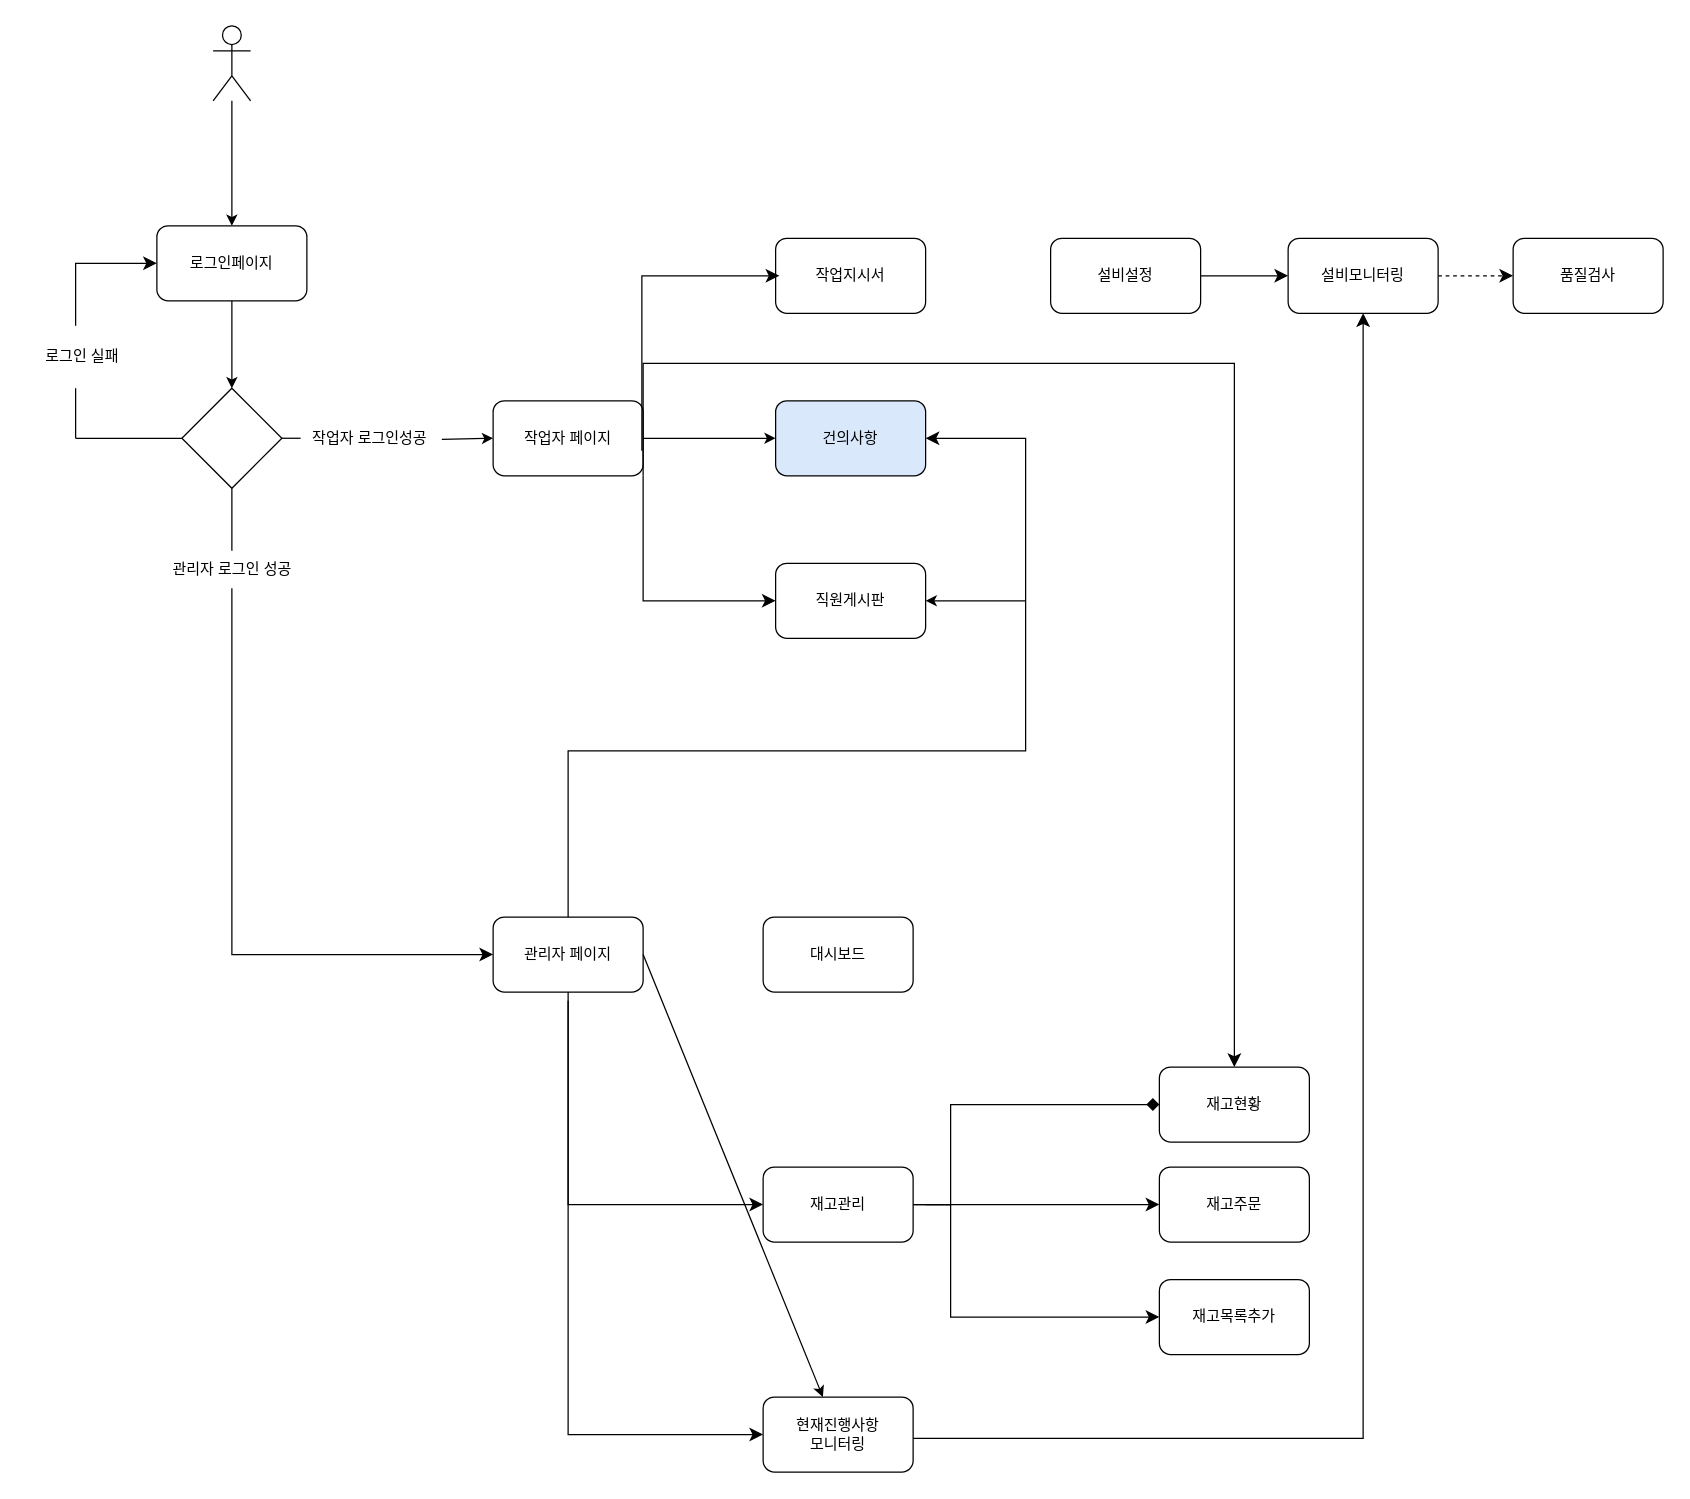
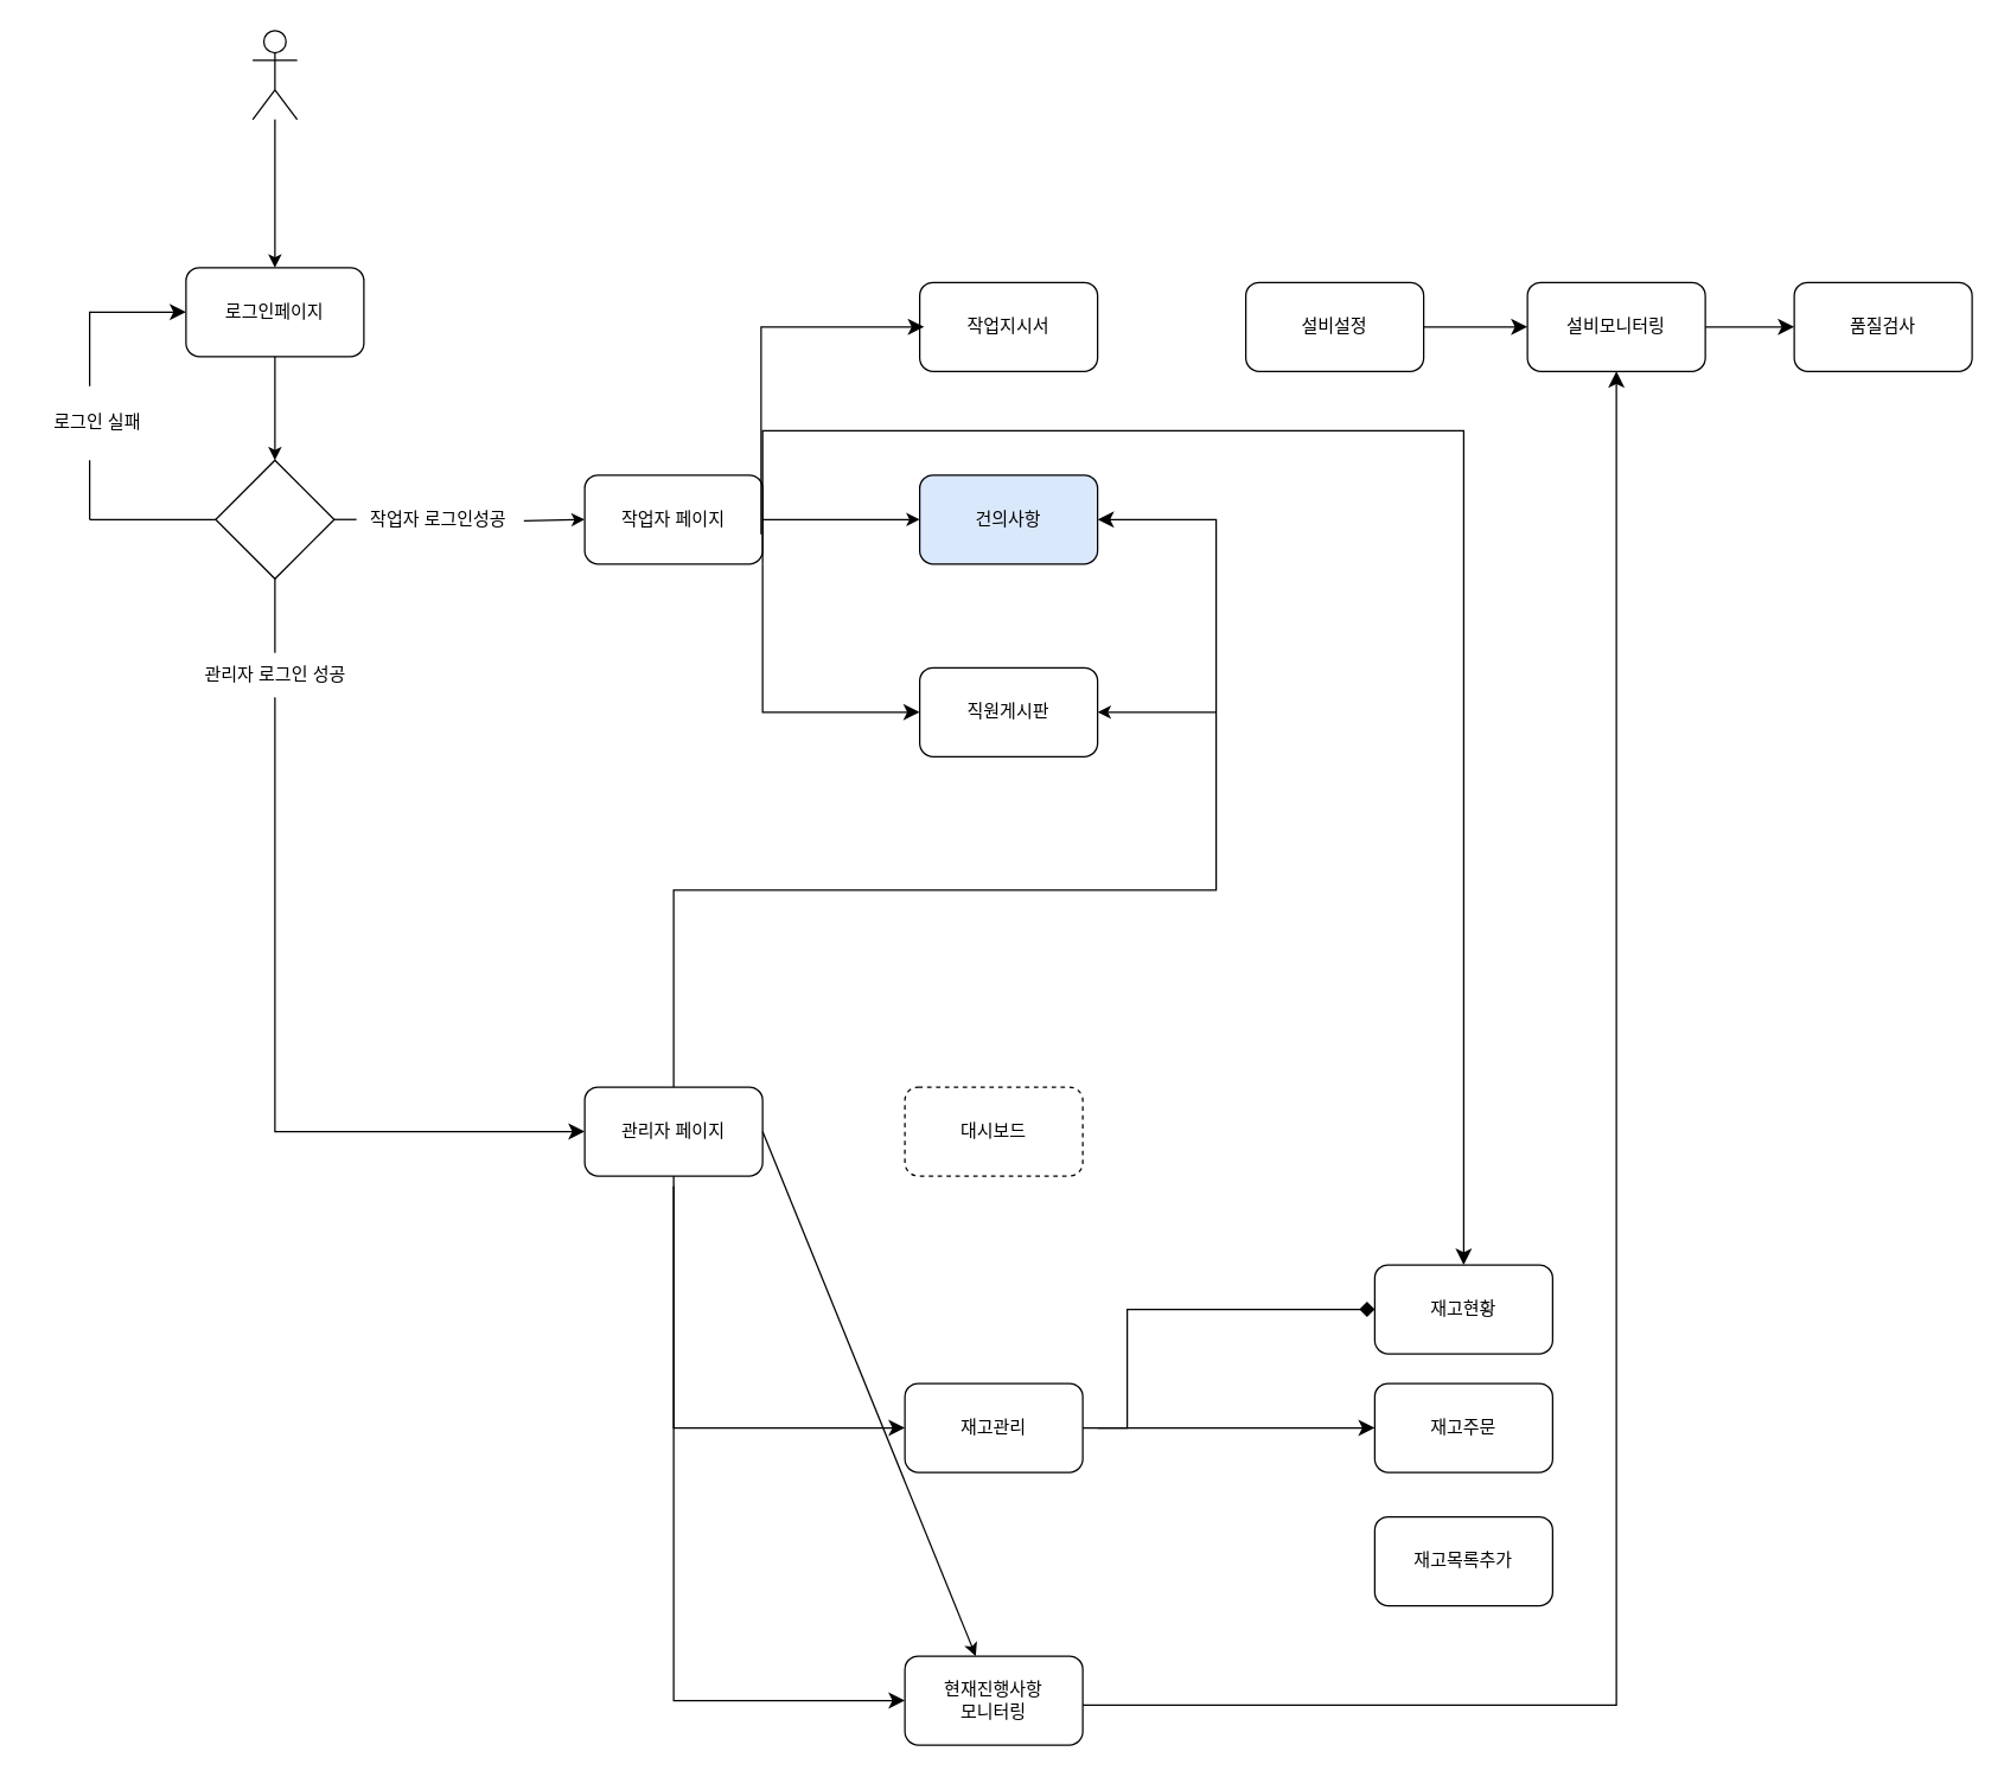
  <mxCell id="0" />
  <mxCell id="1" parent="0" />
  <mxCell id="2" value="" style="edgeStyle=orthogonalEdgeStyle;rounded=0;orthogonalLoop=1;jettySize=auto;html=1;" edge="1" parent="1" source="3" target="4"><mxGeometry relative="1" as="geometry" /></mxCell>
  <mxCell id="3" value="" style="shape=umlActor;verticalLabelPosition=bottom;verticalAlign=top;html=1;outlineConnect=0;" parent="1" vertex="1"><mxGeometry x="170" width="30" height="60" as="geometry" y="20" /></mxCell>
  <mxCell id="4" value="로그인페이지" style="rounded=1;whiteSpace=wrap;html=1;" parent="1" vertex="1"><mxGeometry x="125" y="180" width="120" height="60" as="geometry" /></mxCell>
  <mxCell id="5" value="" style="endArrow=classic;html=1;rounded=0;exitX=0.5;exitY=1;exitDx=0;exitDy=0;" parent="1" source="4" edge="1"><mxGeometry width="50" height="50" relative="1" as="geometry"><mxPoint x="184.5" y="300" as="sourcePoint" /><mxPoint x="185" y="310" as="targetPoint" /></mxGeometry></mxCell>
  <mxCell id="6" value="" style="rhombus;whiteSpace=wrap;html=1;" parent="1" vertex="1"><mxGeometry x="145" y="310" width="80" height="80" as="geometry" /></mxCell>
  <mxCell id="7" value="" style="endArrow=classic;html=1;rounded=0;exitX=0.983;exitY=0.533;exitDx=0;exitDy=0;exitPerimeter=0;entryX=0;entryY=0.5;entryDx=0;entryDy=0;" parent="1" edge="1" target="12" source="11"><mxGeometry width="50" height="50" relative="1" as="geometry"><mxPoint x="330" y="349.5" as="sourcePoint" /><mxPoint x="380" y="350" as="targetPoint" /></mxGeometry></mxCell>
  <mxCell id="8" value="관리자 로그인 성공" style="text;html=1;align=center;verticalAlign=middle;resizable=0;points=[];autosize=1;strokeColor=none;fillColor=none;" parent="1" vertex="1"><mxGeometry x="120" y="440" width="130" height="30" as="geometry" /></mxCell>
  <mxCell id="9" value="" style="endArrow=none;html=1;rounded=0;exitX=1;exitY=0.5;exitDx=0;exitDy=0;" parent="1" source="6" edge="1"><mxGeometry width="50" height="50" relative="1" as="geometry"><mxPoint x="220" y="360" as="sourcePoint" /><mxPoint x="240" y="350" as="targetPoint" /></mxGeometry></mxCell>
  <mxCell id="10" value="" style="endArrow=none;html=1;rounded=0;entryX=0.5;entryY=1;entryDx=0;entryDy=0;" parent="1" target="6" edge="1"><mxGeometry width="50" height="50" relative="1" as="geometry"><mxPoint x="185" y="440" as="sourcePoint" /><mxPoint x="185" y="400" as="targetPoint" /></mxGeometry></mxCell>
  <mxCell id="11" value="작업자 로그인성공" style="text;html=1;align=center;verticalAlign=middle;resizable=0;points=[];autosize=1;strokeColor=none;fillColor=none;" parent="1" vertex="1"><mxGeometry x="235" y="335" width="120" height="30" as="geometry" /></mxCell>
  <mxCell id="12" value="작업자 페이지" style="rounded=1;whiteSpace=wrap;html=1;" parent="1" vertex="1"><mxGeometry x="394" y="320" width="120" height="60" as="geometry" /></mxCell>
  <mxCell id="13" value="작업지시서" style="rounded=1;whiteSpace=wrap;html=1;" vertex="1" parent="1"><mxGeometry x="620" y="190" width="120" height="60" as="geometry" /></mxCell>
  <mxCell id="14" value="품질검사" style="rounded=1;whiteSpace=wrap;html=1;" vertex="1" parent="1"><mxGeometry x="1210" y="190" width="120" height="60" as="geometry" /></mxCell>
  <mxCell id="15" value="건의사항" style="rounded=1;whiteSpace=wrap;html=1;fillColor=#dae8fc;" vertex="1" parent="1"><mxGeometry x="620" y="320" width="120" height="60" as="geometry" /></mxCell>
  <mxCell id="16" value="직원게시판" style="rounded=1;whiteSpace=wrap;html=1;" vertex="1" parent="1"><mxGeometry x="620" y="450" width="120" height="60" as="geometry" /></mxCell>
  <mxCell id="17" value="" style="edgeStyle=segmentEdgeStyle;endArrow=classic;html=1;curved=0;rounded=0;endSize=8;startSize=8;entryX=0;entryY=0.5;entryDx=0;entryDy=0;" edge="1" parent="1" target="16"><mxGeometry width="50" height="50" relative="1" as="geometry"><mxPoint x="514" y="380" as="sourcePoint" /><mxPoint x="560" y="480" as="targetPoint" /><Array as="points"><mxPoint x="514" y="480" /></Array></mxGeometry></mxCell>
  <mxCell id="18" value="" style="edgeStyle=segmentEdgeStyle;endArrow=classic;html=1;curved=0;rounded=0;endSize=8;startSize=8;entryX=0;entryY=0.5;entryDx=0;entryDy=0;" edge="1" parent="1" target="23"><mxGeometry width="50" height="50" relative="1" as="geometry"><mxPoint x="185" y="470" as="sourcePoint" /><mxPoint x="380" y="660" as="targetPoint" /><Array as="points"><mxPoint x="185" y="763" /></Array></mxGeometry></mxCell>
  <mxCell id="19" value="로그인 실패" style="text;html=1;align=center;verticalAlign=middle;resizable=0;points=[];autosize=1;strokeColor=none;fillColor=none;" vertex="1" parent="1"><mxGeometry x="20" y="270" width="90" height="30" as="geometry" /></mxCell>
  <mxCell id="20" value="" style="endArrow=none;html=1;rounded=0;entryX=0;entryY=0.5;entryDx=0;entryDy=0;" edge="1" parent="1" target="6"><mxGeometry width="50" height="50" relative="1" as="geometry"><mxPoint x="60" y="350" as="sourcePoint" /><mxPoint y="340" as="targetPoint" x="100" /></mxGeometry></mxCell>
  <mxCell id="21" value="" style="endArrow=none;html=1;rounded=0;" edge="1" parent="1"><mxGeometry width="50" height="50" relative="1" as="geometry"><mxPoint x="60" y="350" as="sourcePoint" /><mxPoint x="60" y="310" as="targetPoint" /></mxGeometry></mxCell>
  <mxCell id="22" value="" style="edgeStyle=segmentEdgeStyle;endArrow=classic;html=1;curved=0;rounded=0;endSize=8;startSize=8;entryX=0;entryY=0.5;entryDx=0;entryDy=0;" edge="1" parent="1" target="4"><mxGeometry width="50" height="50" relative="1" as="geometry"><mxPoint x="60" y="260" as="sourcePoint" /><mxPoint x="110" y="210" as="targetPoint" /><Array as="points"><mxPoint x="60" y="210" /></Array></mxGeometry></mxCell>
  <mxCell id="23" value="관리자 페이지" style="rounded=1;whiteSpace=wrap;html=1;" vertex="1" parent="1"><mxGeometry x="394" y="733" width="120" height="60" as="geometry" /></mxCell>
- <mxCell id="24" value="대시보드" style="rounded=1;whiteSpace=wrap;html=1;" vertex="1" parent="1"><mxGeometry x="610" y="733" width="120" height="60" as="geometry" /></mxCell>
+ <mxCell id="24" value="대시보드" style="rounded=1;whiteSpace=wrap;html=1;dashed=1;" vertex="1" parent="1"><mxGeometry x="610" y="733" width="120" height="60" as="geometry" /></mxCell>
  <mxCell id="25" value="현재진행사항&lt;br&gt;모니터링" style="rounded=1;whiteSpace=wrap;html=1;" vertex="1" parent="1"><mxGeometry x="610" y="1117" width="120" height="60" as="geometry" /></mxCell>
  <mxCell id="26" value="재고관리" style="rounded=1;whiteSpace=wrap;html=1;" vertex="1" parent="1"><mxGeometry x="610" y="933" width="120" height="60" as="geometry" /></mxCell>
  <mxCell id="27" value="재고현황" style="rounded=1;whiteSpace=wrap;html=1;" vertex="1" parent="1"><mxGeometry x="927" y="853" width="120" height="60" as="geometry" /></mxCell>
  <mxCell id="28" value="재고주문" style="rounded=1;whiteSpace=wrap;html=1;" vertex="1" parent="1"><mxGeometry x="927" y="933" width="120" height="60" as="geometry" /></mxCell>
  <mxCell id="29" value="재고목록추가" style="rounded=1;whiteSpace=wrap;html=1;" vertex="1" parent="1"><mxGeometry x="927" y="1023" width="120" height="60" as="geometry" /></mxCell>
  <mxCell id="30" value="" style="edgeStyle=elbowEdgeStyle;elbow=horizontal;endArrow=diamond;html=1;curved=0;rounded=0;endSize=8;startSize=8;entryX=0;entryY=0.5;entryDx=0;entryDy=0;exitX=1;exitY=0.5;exitDx=0;exitDy=0;" edge="1" parent="1" source="26" target="27"><mxGeometry width="50" height="50" relative="1" as="geometry"><mxPoint x="540" y="1033" as="sourcePoint" /><mxPoint x="590" y="983" as="targetPoint" /><Array as="points"><mxPoint x="760" y="953" /></Array></mxGeometry></mxCell>
  <mxCell id="31" value="" style="edgeStyle=elbowEdgeStyle;elbow=horizontal;endArrow=classic;html=1;curved=0;rounded=0;endSize=8;startSize=8;entryX=0;entryY=0.5;entryDx=0;entryDy=0;" edge="1" parent="1" target="28"><mxGeometry width="50" height="50" relative="1" as="geometry"><mxPoint x="740" y="963" as="sourcePoint" /><mxPoint x="790" y="913" as="targetPoint" /></mxGeometry></mxCell>
- <mxCell id="32" value="" style="edgeStyle=elbowEdgeStyle;elbow=horizontal;endArrow=classic;html=1;curved=0;rounded=0;endSize=8;startSize=8;exitX=1;exitY=0.5;exitDx=0;exitDy=0;entryX=0;entryY=0.5;entryDx=0;entryDy=0;" edge="1" parent="1" source="26" target="29"><mxGeometry width="50" height="50" relative="1" as="geometry"><mxPoint x="720" y="1053" as="sourcePoint" /><mxPoint x="770" y="1003" as="targetPoint" /><Array as="points"><mxPoint x="760" y="1013" /></Array></mxGeometry></mxCell>
  <mxCell id="33" value="" style="edgeStyle=elbowEdgeStyle;elbow=vertical;endArrow=classic;html=1;curved=0;rounded=0;endSize=8;startSize=8;exitX=0.5;exitY=1;exitDx=0;exitDy=0;entryX=0;entryY=0.5;entryDx=0;entryDy=0;" edge="1" parent="1" source="23" target="26"><mxGeometry width="50" height="50" relative="1" as="geometry"><mxPoint x="670" y="953" as="sourcePoint" /><mxPoint x="510" y="973" as="targetPoint" /><Array as="points"><mxPoint x="480" y="963" /></Array></mxGeometry></mxCell>
  <mxCell id="34" value="" style="endArrow=classic;html=1;rounded=0;exitX=1;exitY=0.5;exitDx=0;exitDy=0;" edge="1" parent="1" source="23" target="25"><mxGeometry width="50" height="50" relative="1" as="geometry"><mxPoint x="680" y="880" as="sourcePoint" /><mxPoint x="730" y="830" as="targetPoint" /></mxGeometry></mxCell>
  <mxCell id="35" value="" style="edgeStyle=elbowEdgeStyle;elbow=vertical;endArrow=classic;html=1;curved=0;rounded=0;endSize=8;startSize=8;exitX=0.5;exitY=1;exitDx=0;exitDy=0;entryX=0;entryY=0.5;entryDx=0;entryDy=0;" edge="1" parent="1" target="25"><mxGeometry width="50" height="50" relative="1" as="geometry"><mxPoint x="454" y="800" as="sourcePoint" /><mxPoint x="590" y="1147" as="targetPoint" /><Array as="points"><mxPoint x="480" y="1147" /></Array></mxGeometry></mxCell>
  <mxCell id="36" value="" style="edgeStyle=elbowEdgeStyle;elbow=vertical;endArrow=classic;html=1;curved=0;rounded=0;endSize=8;startSize=8;exitX=1;exitY=1;exitDx=0;exitDy=0;entryX=0.5;entryY=0;entryDx=0;entryDy=0;" edge="1" parent="1" source="12" target="27"><mxGeometry width="50" height="50" relative="1" as="geometry"><mxPoint x="500" y="630" as="sourcePoint" /><mxPoint x="550" y="580" as="targetPoint" /><Array as="points"><mxPoint x="760" y="290" /></Array></mxGeometry></mxCell>
- <mxCell id="37" value="" style="edgeStyle=elbowEdgeStyle;elbow=horizontal;endArrow=classic;html=1;curved=0;rounded=0;endSize=8;startSize=8;entryX=0;entryY=0.5;entryDx=0;entryDy=0;exitX=1;exitY=0.5;exitDx=0;exitDy=0;exitPerimeter=0;dashed=1;" edge="1" parent="1" source="43" target="14"><mxGeometry width="50" height="50" relative="1" as="geometry"><mxPoint x="740" y="220" as="sourcePoint" /><mxPoint x="880" y="180" as="targetPoint" /><Array as="points" /></mxGeometry></mxCell>
+ <mxCell id="37" value="" style="edgeStyle=elbowEdgeStyle;elbow=horizontal;endArrow=classic;html=1;curved=0;rounded=0;endSize=8;startSize=8;entryX=0;entryY=0.5;entryDx=0;entryDy=0;exitX=1;exitY=0.5;exitDx=0;exitDy=0;exitPerimeter=0;" edge="1" parent="1" source="43" target="14"><mxGeometry width="50" height="50" relative="1" as="geometry"><mxPoint x="740" y="220" as="sourcePoint" /><mxPoint x="880" y="180" as="targetPoint" /><Array as="points" /></mxGeometry></mxCell>
  <mxCell id="38" value="" style="endArrow=classic;html=1;rounded=0;exitX=1;exitY=0.5;exitDx=0;exitDy=0;entryX=0;entryY=0.5;entryDx=0;entryDy=0;" edge="1" parent="1" source="12" target="15"><mxGeometry width="50" height="50" relative="1" as="geometry"><mxPoint x="500" y="630" as="sourcePoint" /><mxPoint x="550" y="580" as="targetPoint" /></mxGeometry></mxCell>
  <mxCell id="39" value="" style="edgeStyle=elbowEdgeStyle;elbow=vertical;endArrow=classic;html=1;curved=0;rounded=0;endSize=8;startSize=8;entryX=0;entryY=0.5;entryDx=0;entryDy=0;" edge="1" parent="1"><mxGeometry width="50" height="50" relative="1" as="geometry"><mxPoint x="513" y="360" as="sourcePoint" /><mxPoint x="623" y="220" as="targetPoint" /><Array as="points"><mxPoint x="543" y="220" /></Array></mxGeometry></mxCell>
  <mxCell id="40" value="" style="edgeStyle=segmentEdgeStyle;endArrow=classic;html=1;curved=0;rounded=0;endSize=8;startSize=8;exitX=0.5;exitY=0;exitDx=0;exitDy=0;entryX=1;entryY=0.5;entryDx=0;entryDy=0;" edge="1" parent="1" source="23" target="15"><mxGeometry width="50" height="50" relative="1" as="geometry"><mxPoint x="500" y="630" as="sourcePoint" /><mxPoint x="860" y="360" as="targetPoint" /><Array as="points"><mxPoint x="454" y="600" /><mxPoint x="820" y="600" /><mxPoint x="820" y="350" /></Array></mxGeometry></mxCell>
  <mxCell id="41" value="" style="endArrow=classic;html=1;rounded=0;entryX=1;entryY=0.5;entryDx=0;entryDy=0;" edge="1" parent="1" target="16"><mxGeometry width="50" height="50" relative="1" as="geometry"><mxPoint x="820" y="480" as="sourcePoint" /><mxPoint x="550" y="580" as="targetPoint" /></mxGeometry></mxCell>
  <mxCell id="42" value="" style="edgeStyle=elbowEdgeStyle;elbow=horizontal;endArrow=classic;html=1;curved=0;rounded=0;endSize=8;startSize=8;entryX=0;entryY=0.5;entryDx=0;entryDy=0;exitX=1;exitY=0.5;exitDx=0;exitDy=0;exitPerimeter=0;" edge="1" parent="1" target="43"><mxGeometry width="50" height="50" relative="1" as="geometry"><mxPoint x="927" y="220" as="sourcePoint" /><mxPoint x="1030" y="220" as="targetPoint" /><Array as="points" /></mxGeometry></mxCell>
  <mxCell id="43" value="설비모니터링" style="rounded=1;whiteSpace=wrap;html=1;" vertex="1" parent="1"><mxGeometry x="1030" y="190" width="120" height="60" as="geometry" /></mxCell>
  <mxCell id="44" value="설비설정" style="rounded=1;whiteSpace=wrap;html=1;" vertex="1" parent="1"><mxGeometry x="840" y="190" width="120" height="60" as="geometry" /></mxCell>
  <mxCell id="45" value="" style="edgeStyle=segmentEdgeStyle;endArrow=classic;html=1;curved=0;rounded=0;endSize=8;startSize=8;entryX=0.5;entryY=1;entryDx=0;entryDy=0;" edge="1" parent="1" target="43"><mxGeometry width="50" height="50" relative="1" as="geometry"><mxPoint x="730" y="1150" as="sourcePoint" /><mxPoint x="1230" y="260" as="targetPoint" /><Array as="points"><mxPoint x="1090" y="1150" /></Array></mxGeometry></mxCell>
